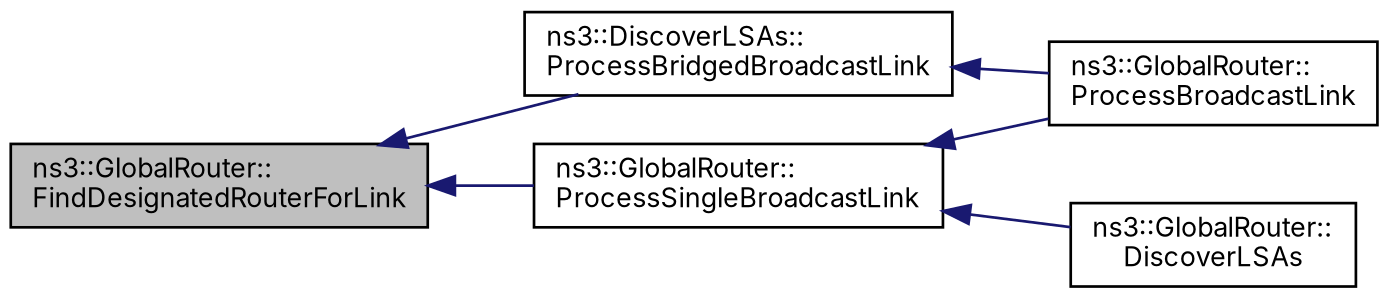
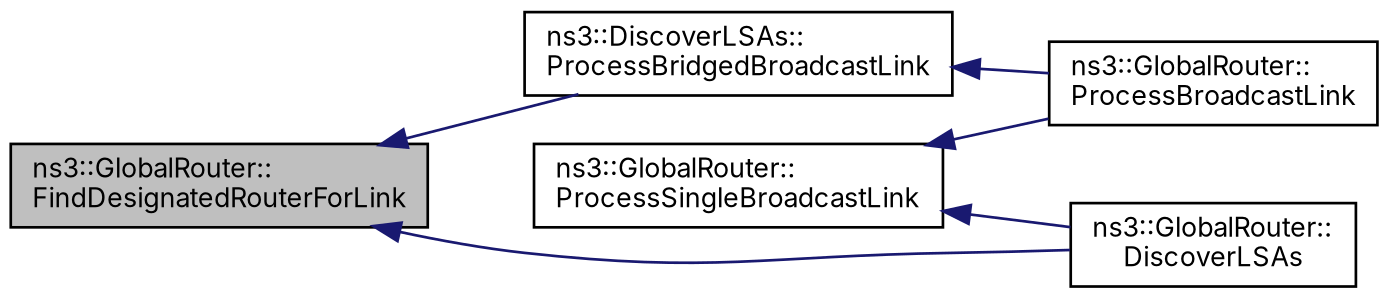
  digraph {
    fontname=Inter
    rankdir=LR
    node [color=black fillcolor=white fontname=Inter fontsize=10 shape=record style=filled]
    edge [color=midnightblue dir=back fontname=Inter fontsize=10 labelfontname=Helvetica labelfontsize=10 style=solid]
    n1 [fillcolor=grey75 fontcolor=black height=0.2 label="ns3::GlobalRouter::\lFindDesignatedRouterForLink" width=0.4]
    n2 [height=0.2 label="ns3::GlobalRouter::\lProcessSingleBroadcastLink" width=0.4]
    n3 [height=0.2 label="ns3::DiscoverLSAs::\lProcessBridgedBroadcastLink" width=0.4]
    n4 [height=0.2 label="ns3::GlobalRouter::\lProcessBroadcastLink" width=0.4]
    n5 [height=0.2 label="ns3::GlobalRouter::\lDiscoverLSAs" width=0.4]
-   n1 -> n2
+   n1 -> n5
    n1 -> n3
    n2 -> n4
    n2 -> n5
    n3 -> n4
  }
